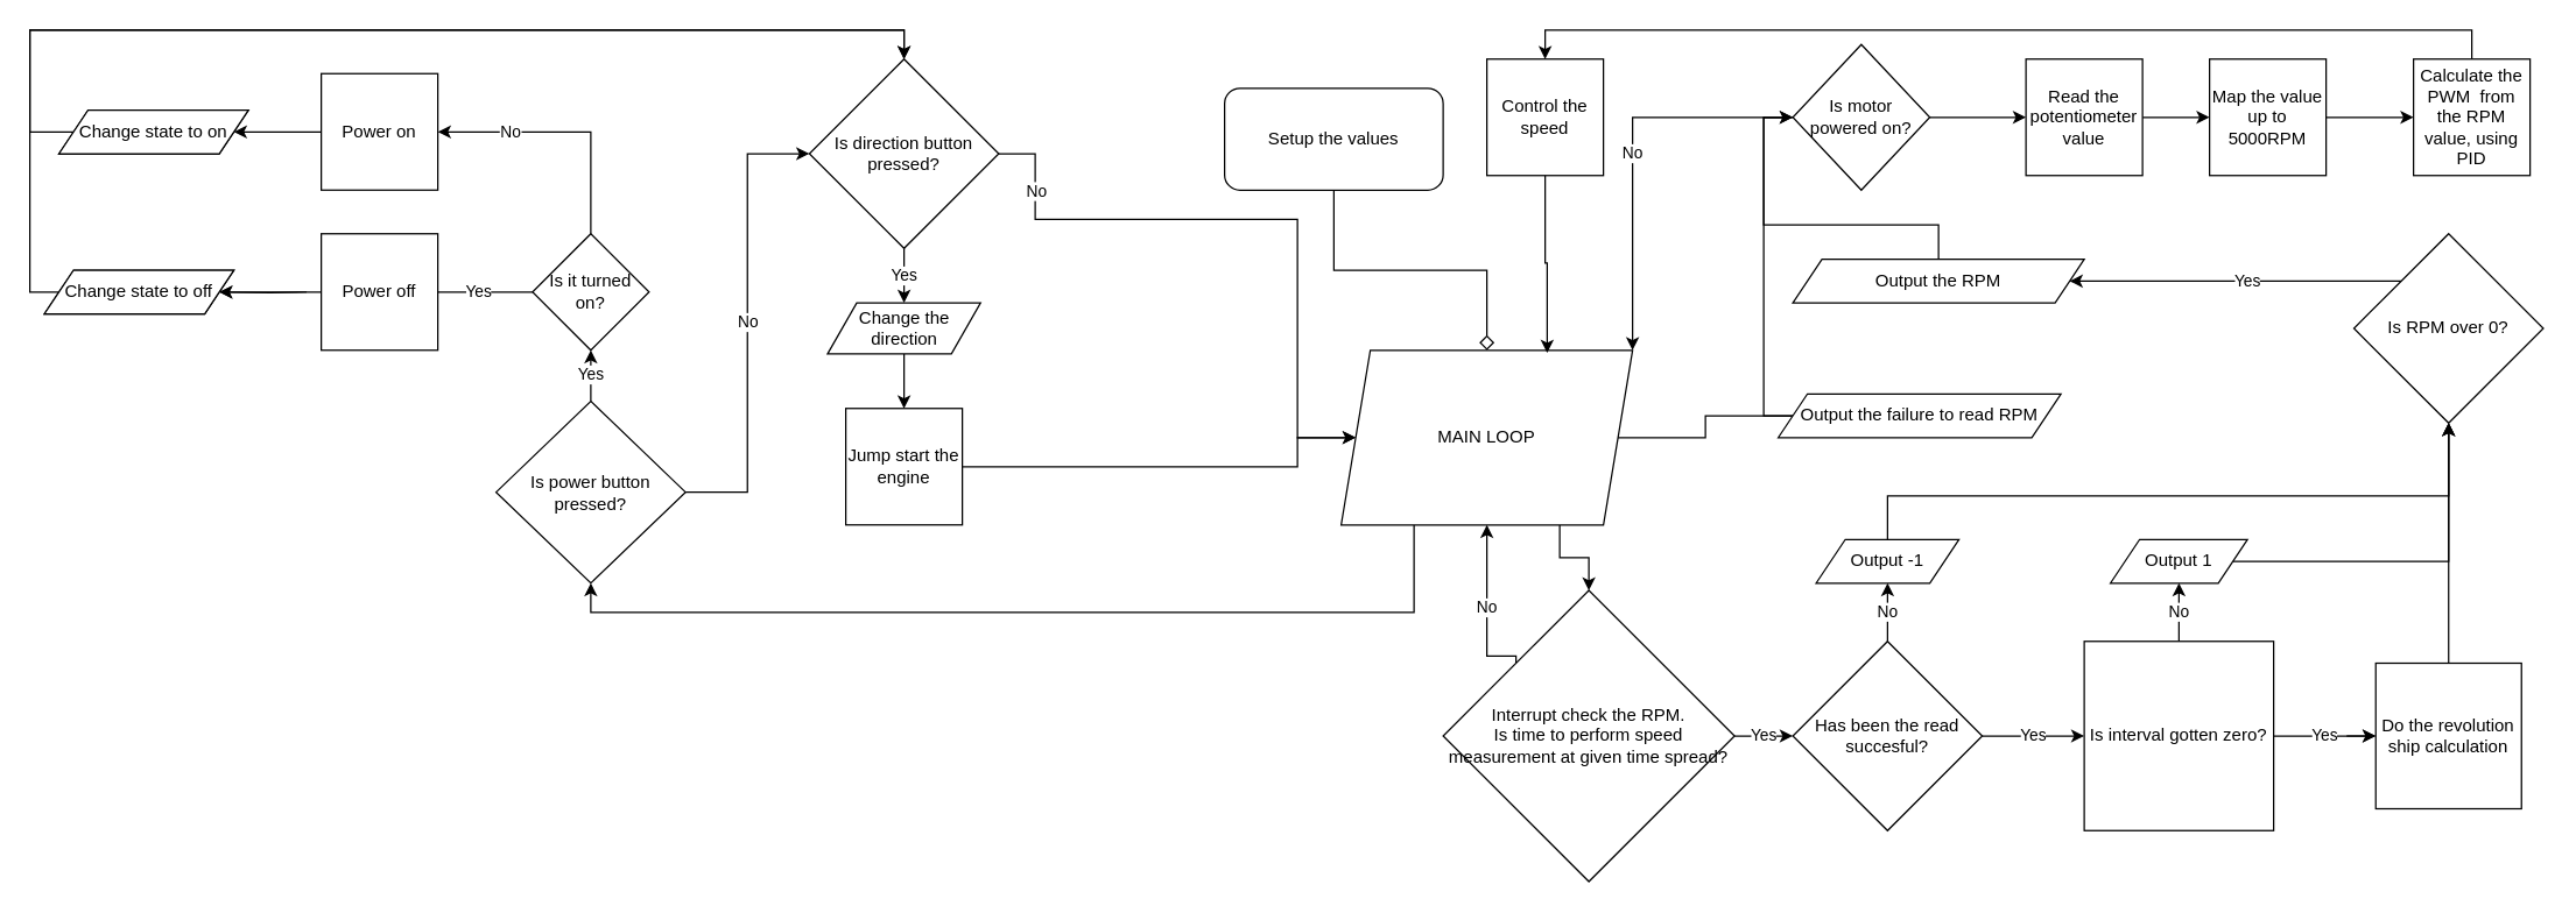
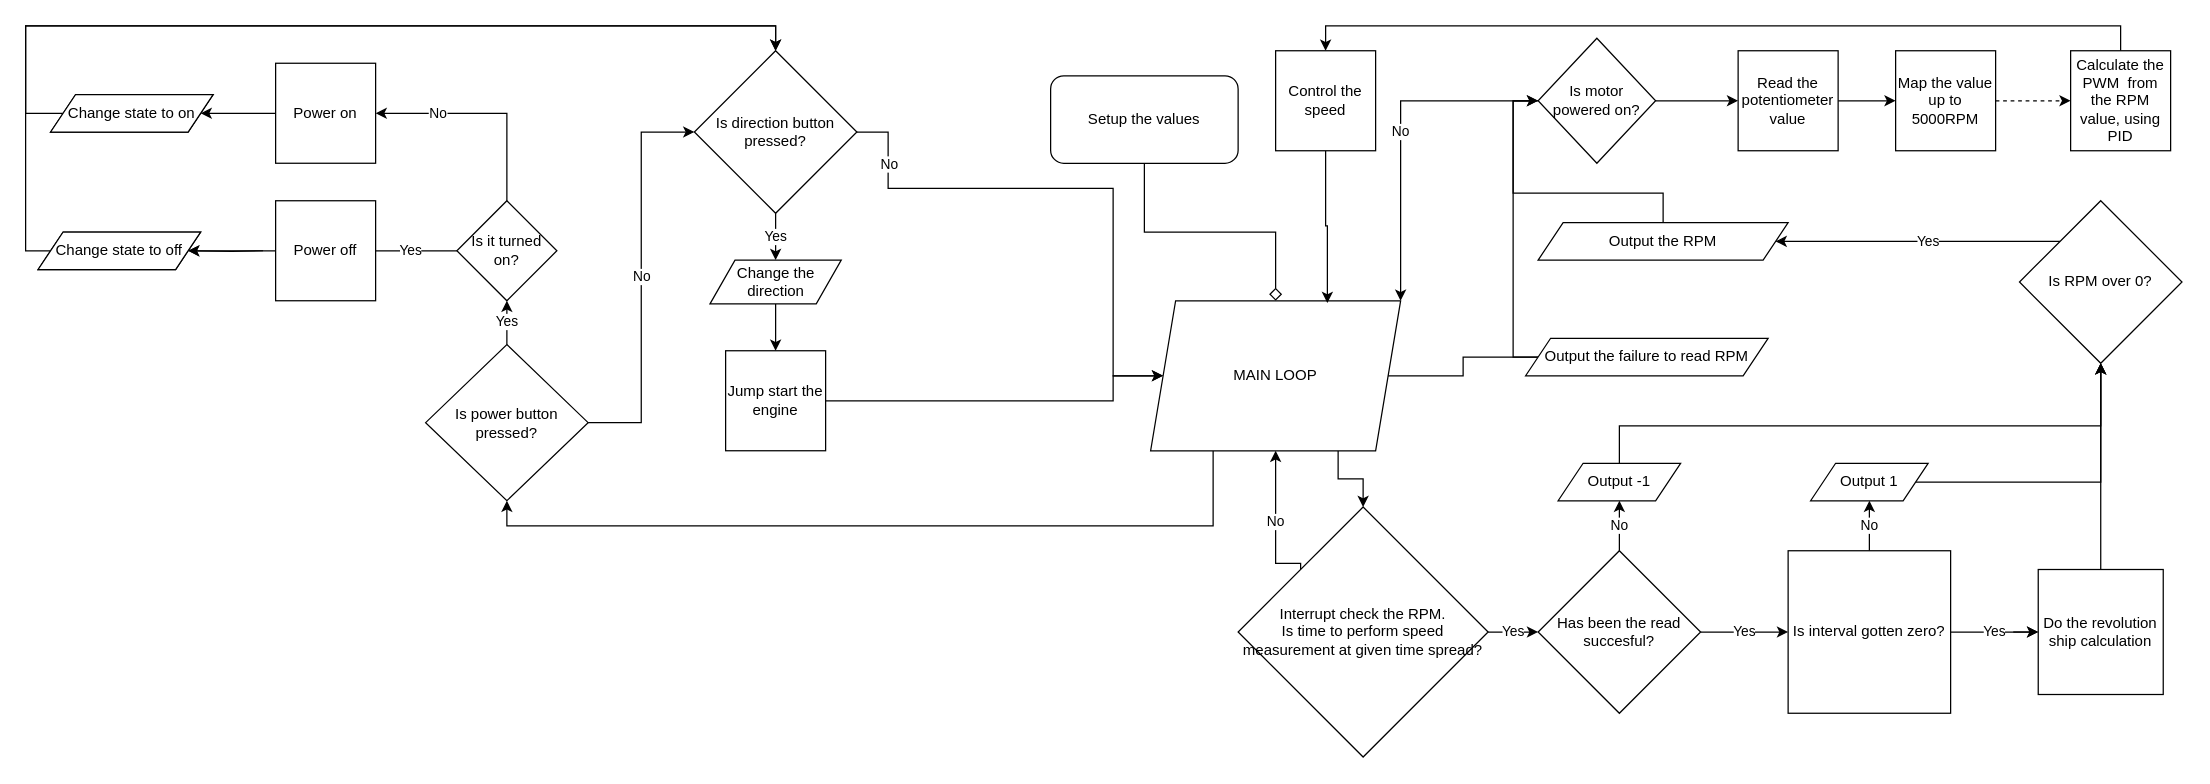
  <mxCell id="0" />
  <mxCell id="1" parent="0" />
  <mxCell id="2" value="" style="rounded=0;html=1;jettySize=auto;orthogonalLoop=1;fontSize=11;endArrow=diamond;endFill=0;endSize=8;strokeWidth=1;shadow=0;labelBackgroundColor=none;edgeStyle=orthogonalEdgeStyle;entryX=0.5;entryY=0;entryDx=0;entryDy=0;" edge="1" parent="1" source="3" target="6"><mxGeometry relative="1" as="geometry"><mxPoint x="1020" y="190" as="targetPoint" /></mxGeometry></mxCell>
  <mxCell id="3" value="Setup the values" style="rounded=1;whiteSpace=wrap;html=1;fontSize=12;glass=0;strokeWidth=1;shadow=0;" vertex="1" parent="1"><mxGeometry x="840" y="60" width="150" height="70" as="geometry" /></mxCell>
  <mxCell id="4" style="edgeStyle=orthogonalEdgeStyle;rounded=0;orthogonalLoop=1;jettySize=auto;html=1;exitX=0.25;exitY=1;exitDx=0;exitDy=0;entryX=0.5;entryY=1;entryDx=0;entryDy=0;" edge="1" parent="1" source="6" target="36"><mxGeometry relative="1" as="geometry"><mxPoint x="590" y="430" as="targetPoint" /></mxGeometry></mxCell>
  <mxCell id="5" style="edgeStyle=orthogonalEdgeStyle;rounded=0;orthogonalLoop=1;jettySize=auto;html=1;exitX=0.75;exitY=1;exitDx=0;exitDy=0;entryX=0.5;entryY=0;entryDx=0;entryDy=0;" edge="1" parent="1" source="6" target="9"><mxGeometry relative="1" as="geometry"><mxPoint x="1090" y="400" as="targetPoint" /></mxGeometry></mxCell>
  <mxCell id="6" value="MAIN LOOP" style="shape=parallelogram;perimeter=parallelogramPerimeter;whiteSpace=wrap;html=1;fixedSize=1;" vertex="1" parent="1"><mxGeometry x="920" y="240" width="200" height="120" as="geometry" /></mxCell>
  <mxCell id="7" value="Yes" style="edgeStyle=orthogonalEdgeStyle;rounded=0;orthogonalLoop=1;jettySize=auto;html=1;exitX=1;exitY=0.5;exitDx=0;exitDy=0;entryX=0;entryY=0.5;entryDx=0;entryDy=0;" edge="1" parent="1" source="9" target="12"><mxGeometry relative="1" as="geometry"><mxPoint x="1200" y="505" as="targetPoint" /></mxGeometry></mxCell>
  <mxCell id="8" value="No" style="edgeStyle=orthogonalEdgeStyle;rounded=0;orthogonalLoop=1;jettySize=auto;html=1;exitX=0;exitY=0;exitDx=0;exitDy=0;" edge="1" parent="1" source="9" target="6"><mxGeometry relative="1" as="geometry"><Array as="points"><mxPoint x="1040" y="450" /><mxPoint x="1020" y="450" /></Array></mxGeometry></mxCell>
  <mxCell id="9" value="&lt;div&gt;Interrupt check the RPM.&lt;/div&gt;&lt;div&gt;Is time to perform speed measurement at given time spread?&lt;br&gt;&lt;/div&gt;" style="rhombus;whiteSpace=wrap;html=1;" vertex="1" parent="1"><mxGeometry x="990" y="405" width="200" height="200" as="geometry" /></mxCell>
  <mxCell id="10" value="Yes" style="edgeStyle=orthogonalEdgeStyle;rounded=0;orthogonalLoop=1;jettySize=auto;html=1;exitX=1;exitY=0.5;exitDx=0;exitDy=0;entryX=0;entryY=0.5;entryDx=0;entryDy=0;" edge="1" parent="1" source="12" target="16"><mxGeometry relative="1" as="geometry" /></mxCell>
  <mxCell id="11" value="No" style="edgeStyle=orthogonalEdgeStyle;rounded=0;orthogonalLoop=1;jettySize=auto;html=1;" edge="1" parent="1" source="12" target="56"><mxGeometry relative="1" as="geometry" /></mxCell>
  <mxCell id="12" value="Has been the read succesful?" style="rhombus;whiteSpace=wrap;html=1;" vertex="1" parent="1"><mxGeometry x="1230" y="440" width="130" height="130" as="geometry" /></mxCell>
  <mxCell id="13" style="edgeStyle=orthogonalEdgeStyle;rounded=0;orthogonalLoop=1;jettySize=auto;html=1;exitX=1;exitY=0.5;exitDx=0;exitDy=0;entryX=0;entryY=0.5;entryDx=0;entryDy=0;" edge="1" parent="1" target="18"><mxGeometry relative="1" as="geometry"><mxPoint x="1610.09" y="505" as="sourcePoint" /></mxGeometry></mxCell>
  <mxCell id="14" value="No" style="edgeStyle=orthogonalEdgeStyle;rounded=0;orthogonalLoop=1;jettySize=auto;html=1;" edge="1" parent="1" source="16" target="58"><mxGeometry relative="1" as="geometry" /></mxCell>
  <mxCell id="15" value="Yes" style="edgeStyle=orthogonalEdgeStyle;rounded=0;orthogonalLoop=1;jettySize=auto;html=1;" edge="1" parent="1" source="16" target="18"><mxGeometry relative="1" as="geometry" /></mxCell>
  <mxCell id="16" value="Is interval gotten zero?" style="whiteSpace=wrap;html=1;rounded=0;" vertex="1" parent="1"><mxGeometry x="1430" y="440" width="130" height="130" as="geometry" /></mxCell>
  <mxCell id="17" style="edgeStyle=orthogonalEdgeStyle;rounded=0;orthogonalLoop=1;jettySize=auto;html=1;exitX=0.5;exitY=0;exitDx=0;exitDy=0;entryX=0.5;entryY=1;entryDx=0;entryDy=0;" edge="1" parent="1" source="18" target="23"><mxGeometry relative="1" as="geometry"><mxPoint x="1700.09" y="300" as="targetPoint" /></mxGeometry></mxCell>
  <mxCell id="18" value="&lt;div&gt;Do the revolution ship calculation&lt;/div&gt;" style="whiteSpace=wrap;html=1;aspect=fixed;" vertex="1" parent="1"><mxGeometry x="1630.09" y="455" width="100" height="100" as="geometry" /></mxCell>
  <mxCell id="19" style="edgeStyle=orthogonalEdgeStyle;rounded=0;orthogonalLoop=1;jettySize=auto;html=1;exitX=0;exitY=0;exitDx=0;exitDy=0;entryX=1;entryY=0.5;entryDx=0;entryDy=0;" edge="1" parent="1" source="23" target="25"><mxGeometry relative="1" as="geometry" /></mxCell>
  <mxCell id="20" value="&lt;div&gt;Yes&lt;/div&gt;" style="edgeLabel;html=1;align=center;verticalAlign=middle;resizable=0;points=[];" vertex="1" connectable="0" parent="19"><mxGeometry x="-0.287" y="2" relative="1" as="geometry"><mxPoint x="-25" y="-2" as="offset" /></mxGeometry></mxCell>
  <mxCell id="21" style="edgeStyle=orthogonalEdgeStyle;rounded=0;orthogonalLoop=1;jettySize=auto;html=1;entryX=1;entryY=0.5;entryDx=0;entryDy=0;" edge="1" parent="1" source="6" target="27"><mxGeometry relative="1" as="geometry"><mxPoint x="1460" y="260" as="targetPoint" /><Array as="points" /></mxGeometry></mxCell>
  <mxCell id="22" value="No" style="edgeLabel;html=1;align=center;verticalAlign=middle;resizable=0;points=[];" vertex="1" connectable="0" parent="21"><mxGeometry x="0.163" y="1" relative="1" as="geometry"><mxPoint x="-1" y="-1" as="offset" /></mxGeometry></mxCell>
  <mxCell id="23" value="Is RPM over 0?" style="rhombus;whiteSpace=wrap;html=1;" vertex="1" parent="1"><mxGeometry x="1615.09" y="160" width="130" height="130" as="geometry" /></mxCell>
  <mxCell id="24" style="edgeStyle=orthogonalEdgeStyle;rounded=0;orthogonalLoop=1;jettySize=auto;html=1;entryX=0;entryY=0.5;entryDx=0;entryDy=0;" edge="1" parent="1" source="25" target="61"><mxGeometry relative="1" as="geometry" /></mxCell>
  <mxCell id="25" value="Output the RPM" style="shape=parallelogram;perimeter=parallelogramPerimeter;whiteSpace=wrap;html=1;fixedSize=1;" vertex="1" parent="1"><mxGeometry x="1230" y="177.5" width="200" height="30" as="geometry" /></mxCell>
  <mxCell id="26" style="edgeStyle=orthogonalEdgeStyle;rounded=0;orthogonalLoop=1;jettySize=auto;html=1;entryX=0;entryY=0.5;entryDx=0;entryDy=0;" edge="1" parent="1" source="27" target="61"><mxGeometry relative="1" as="geometry"><Array as="points"><mxPoint x="1210" y="285" /><mxPoint x="1210" y="80" /></Array></mxGeometry></mxCell>
  <mxCell id="27" value="Output the failure to read RPM" style="shape=parallelogram;perimeter=parallelogramPerimeter;whiteSpace=wrap;html=1;fixedSize=1;" vertex="1" parent="1"><mxGeometry x="1220" y="270" width="194" height="30" as="geometry" /></mxCell>
  <mxCell id="28" value="" style="edgeStyle=orthogonalEdgeStyle;rounded=0;orthogonalLoop=1;jettySize=auto;html=1;" edge="1" parent="1"><mxGeometry relative="1" as="geometry"><mxPoint x="720" y="460" as="sourcePoint" /></mxGeometry></mxCell>
  <mxCell id="29" value="" style="edgeStyle=orthogonalEdgeStyle;rounded=0;orthogonalLoop=1;jettySize=auto;html=1;" edge="1" parent="1"><mxGeometry relative="1" as="geometry"><mxPoint x="580" y="460" as="sourcePoint" /></mxGeometry></mxCell>
  <mxCell id="30" style="edgeStyle=orthogonalEdgeStyle;rounded=0;orthogonalLoop=1;jettySize=auto;html=1;exitX=1;exitY=0.5;exitDx=0;exitDy=0;entryX=0;entryY=0.5;entryDx=0;entryDy=0;" edge="1" parent="1" source="33" target="6"><mxGeometry relative="1" as="geometry"><Array as="points"><mxPoint x="710" y="105" /><mxPoint x="710" y="150" /><mxPoint x="890" y="150" /><mxPoint x="890" y="300" /></Array></mxGeometry></mxCell>
  <mxCell id="31" value="&lt;div&gt;No&lt;/div&gt;" style="edgeLabel;html=1;align=center;verticalAlign=middle;resizable=0;points=[];" vertex="1" connectable="0" parent="30"><mxGeometry x="-0.572" relative="1" as="geometry"><mxPoint x="-24" y="-20" as="offset" /></mxGeometry></mxCell>
  <mxCell id="32" value="&lt;div&gt;Yes&lt;/div&gt;" style="edgeStyle=orthogonalEdgeStyle;rounded=0;orthogonalLoop=1;jettySize=auto;html=1;exitX=0.5;exitY=1;exitDx=0;exitDy=0;entryX=0.5;entryY=0;entryDx=0;entryDy=0;" edge="1" parent="1" source="33" target="43"><mxGeometry relative="1" as="geometry" /></mxCell>
  <mxCell id="33" value="Is direction button pressed? " style="rhombus;whiteSpace=wrap;html=1;" vertex="1" parent="1"><mxGeometry x="555" y="40" width="130" height="130" as="geometry" /></mxCell>
  <mxCell id="34" value="Yes" style="edgeStyle=orthogonalEdgeStyle;rounded=0;orthogonalLoop=1;jettySize=auto;html=1;exitX=0.5;exitY=0;exitDx=0;exitDy=0;entryX=0.5;entryY=1;entryDx=0;entryDy=0;" edge="1" parent="1" source="36" target="39"><mxGeometry relative="1" as="geometry" /></mxCell>
  <mxCell id="35" value="No" style="edgeStyle=orthogonalEdgeStyle;rounded=0;orthogonalLoop=1;jettySize=auto;html=1;exitX=1;exitY=0.5;exitDx=0;exitDy=0;entryX=0;entryY=0.5;entryDx=0;entryDy=0;" edge="1" parent="1" source="36" target="33"><mxGeometry relative="1" as="geometry" /></mxCell>
  <mxCell id="36" value="&lt;div&gt;Is power button pressed? &lt;/div&gt;" style="rhombus;whiteSpace=wrap;html=1;" vertex="1" parent="1"><mxGeometry x="340" y="275" width="130" height="125" as="geometry" /></mxCell>
  <mxCell id="37" value="No" style="edgeStyle=orthogonalEdgeStyle;rounded=0;orthogonalLoop=1;jettySize=auto;html=1;exitX=0.5;exitY=0;exitDx=0;exitDy=0;entryX=1;entryY=0.5;entryDx=0;entryDy=0;" edge="1" parent="1" source="39" target="47"><mxGeometry x="0.429" relative="1" as="geometry"><mxPoint x="405" y="110" as="targetPoint" /><mxPoint as="offset" /></mxGeometry></mxCell>
  <mxCell id="38" value="Yes" style="edgeStyle=orthogonalEdgeStyle;rounded=0;orthogonalLoop=1;jettySize=auto;html=1;exitX=0;exitY=0.5;exitDx=0;exitDy=0;entryX=1;entryY=0.5;entryDx=0;entryDy=0;" edge="1" parent="1" source="39"><mxGeometry relative="1" as="geometry"><mxPoint x="290" y="200" as="targetPoint" /></mxGeometry></mxCell>
  <mxCell id="39" value="Is it turned on?" style="rhombus;whiteSpace=wrap;html=1;" vertex="1" parent="1"><mxGeometry x="365" y="160" width="80" height="80" as="geometry" /></mxCell>
  <mxCell id="40" value="" style="edgeStyle=orthogonalEdgeStyle;rounded=0;orthogonalLoop=1;jettySize=auto;html=1;entryX=0;entryY=0.5;entryDx=0;entryDy=0;exitX=1;exitY=0.5;exitDx=0;exitDy=0;" edge="1" parent="1" source="41" target="6"><mxGeometry relative="1" as="geometry"><mxPoint x="705" y="235" as="targetPoint" /><Array as="points"><mxPoint x="890" y="320" /><mxPoint x="890" y="300" /></Array></mxGeometry></mxCell>
  <mxCell id="41" value="Jump start the engine" style="whiteSpace=wrap;html=1;aspect=fixed;rotation=0;" vertex="1" parent="1"><mxGeometry x="580" y="280" width="80" height="80" as="geometry" /></mxCell>
  <mxCell id="42" value="" style="edgeStyle=orthogonalEdgeStyle;rounded=0;orthogonalLoop=1;jettySize=auto;html=1;" edge="1" parent="1" source="43" target="41"><mxGeometry relative="1" as="geometry" /></mxCell>
  <mxCell id="43" value="Change the direction" style="shape=parallelogram;perimeter=parallelogramPerimeter;whiteSpace=wrap;html=1;fixedSize=1;" vertex="1" parent="1"><mxGeometry x="567.5" y="207.5" width="105" height="35" as="geometry" /></mxCell>
  <mxCell id="44" style="edgeStyle=orthogonalEdgeStyle;rounded=0;orthogonalLoop=1;jettySize=auto;html=1;exitX=0;exitY=0.5;exitDx=0;exitDy=0;entryX=1;entryY=0.5;entryDx=0;entryDy=0;" edge="1" parent="1" target="45"><mxGeometry relative="1" as="geometry"><mxPoint x="210" y="200" as="sourcePoint" /></mxGeometry></mxCell>
  <mxCell id="45" value="Change state to off" style="shape=parallelogram;perimeter=parallelogramPerimeter;whiteSpace=wrap;html=1;fixedSize=1;" vertex="1" parent="1"><mxGeometry x="30" y="185" width="130" height="30" as="geometry" /></mxCell>
  <mxCell id="46" style="edgeStyle=orthogonalEdgeStyle;rounded=0;orthogonalLoop=1;jettySize=auto;html=1;exitX=0;exitY=0.5;exitDx=0;exitDy=0;entryX=1;entryY=0.5;entryDx=0;entryDy=0;" edge="1" parent="1" source="47" target="48"><mxGeometry relative="1" as="geometry" /></mxCell>
  <mxCell id="47" value="Power on" style="whiteSpace=wrap;html=1;aspect=fixed;" vertex="1" parent="1"><mxGeometry x="220" y="50" width="80" height="80" as="geometry" /></mxCell>
  <mxCell id="48" value="Change state to off" style="shape=parallelogram;perimeter=parallelogramPerimeter;whiteSpace=wrap;html=1;fixedSize=1;" vertex="1" parent="1"><mxGeometry x="40" y="75" width="130" height="30" as="geometry" /></mxCell>
  <mxCell id="49" value="" style="edgeStyle=orthogonalEdgeStyle;rounded=0;orthogonalLoop=1;jettySize=auto;html=1;" edge="1" parent="1" source="50" target="52"><mxGeometry relative="1" as="geometry" /></mxCell>
  <mxCell id="50" value="Power off" style="whiteSpace=wrap;html=1;aspect=fixed;" vertex="1" parent="1"><mxGeometry x="220" y="160" width="80" height="80" as="geometry" /></mxCell>
  <mxCell id="51" style="edgeStyle=orthogonalEdgeStyle;rounded=0;orthogonalLoop=1;jettySize=auto;html=1;entryX=0.5;entryY=0;entryDx=0;entryDy=0;" edge="1" parent="1" source="52" target="33"><mxGeometry relative="1" as="geometry"><mxPoint x="460" y="90" as="targetPoint" /><Array as="points"><mxPoint x="20" y="200" /><mxPoint x="20" y="20" /><mxPoint x="620" y="20" /></Array></mxGeometry></mxCell>
  <mxCell id="52" value="Change state to off" style="shape=parallelogram;perimeter=parallelogramPerimeter;whiteSpace=wrap;html=1;fixedSize=1;" vertex="1" parent="1"><mxGeometry x="30" y="185" width="130" height="30" as="geometry" /></mxCell>
  <mxCell id="53" style="edgeStyle=orthogonalEdgeStyle;rounded=0;orthogonalLoop=1;jettySize=auto;html=1;exitX=0;exitY=0.5;exitDx=0;exitDy=0;entryX=0.5;entryY=0;entryDx=0;entryDy=0;" edge="1" parent="1" source="54" target="33"><mxGeometry relative="1" as="geometry"><mxPoint x="480" y="80" as="targetPoint" /><Array as="points"><mxPoint x="20" y="90" /><mxPoint x="20" y="20" /><mxPoint x="620" y="20" /></Array></mxGeometry></mxCell>
  <mxCell id="54" value="Change state to on" style="shape=parallelogram;perimeter=parallelogramPerimeter;whiteSpace=wrap;html=1;fixedSize=1;" vertex="1" parent="1"><mxGeometry x="40" y="75" width="130" height="30" as="geometry" /></mxCell>
  <mxCell id="55" style="edgeStyle=orthogonalEdgeStyle;rounded=0;orthogonalLoop=1;jettySize=auto;html=1;entryX=0.5;entryY=1;entryDx=0;entryDy=0;" edge="1" parent="1" source="56" target="23"><mxGeometry relative="1" as="geometry"><Array as="points"><mxPoint x="1295" y="340" /><mxPoint x="1680" y="340" /></Array></mxGeometry></mxCell>
  <mxCell id="56" value="Output -1" style="shape=parallelogram;perimeter=parallelogramPerimeter;whiteSpace=wrap;html=1;fixedSize=1;" vertex="1" parent="1"><mxGeometry x="1246" y="370" width="98" height="30" as="geometry" /></mxCell>
  <mxCell id="57" style="edgeStyle=orthogonalEdgeStyle;rounded=0;orthogonalLoop=1;jettySize=auto;html=1;exitX=1;exitY=0.5;exitDx=0;exitDy=0;" edge="1" parent="1" source="58" target="23"><mxGeometry relative="1" as="geometry"><mxPoint x="1580.09" y="385" as="sourcePoint" /></mxGeometry></mxCell>
  <mxCell id="58" value="Output 1" style="shape=parallelogram;perimeter=parallelogramPerimeter;whiteSpace=wrap;html=1;fixedSize=1;" vertex="1" parent="1"><mxGeometry x="1448" y="370" width="94" height="30" as="geometry" /></mxCell>
  <mxCell id="59" value="No" style="edgeStyle=orthogonalEdgeStyle;rounded=0;orthogonalLoop=1;jettySize=auto;html=1;entryX=1;entryY=0;entryDx=0;entryDy=0;" edge="1" parent="1" source="61" target="6"><mxGeometry relative="1" as="geometry" /></mxCell>
  <mxCell id="60" value="" style="edgeStyle=orthogonalEdgeStyle;rounded=0;orthogonalLoop=1;jettySize=auto;html=1;" edge="1" parent="1" source="61" target="63"><mxGeometry relative="1" as="geometry" /></mxCell>
  <mxCell id="61" value="Is motor powered on?" style="rhombus;whiteSpace=wrap;html=1;" vertex="1" parent="1"><mxGeometry x="1230" y="30" width="94" height="100" as="geometry" /></mxCell>
  <mxCell id="62" value="" style="edgeStyle=orthogonalEdgeStyle;rounded=0;orthogonalLoop=1;jettySize=auto;html=1;" edge="1" parent="1" source="63" target="65"><mxGeometry relative="1" as="geometry" /></mxCell>
  <mxCell id="63" value="Read the potentiometer value" style="whiteSpace=wrap;html=1;aspect=fixed;" vertex="1" parent="1"><mxGeometry x="1390" y="40" width="80" height="80" as="geometry" /></mxCell>
- <mxCell id="64" value="" style="edgeStyle=orthogonalEdgeStyle;rounded=0;orthogonalLoop=1;jettySize=auto;html=1;" edge="1" parent="1" source="65" target="67"><mxGeometry relative="1" as="geometry" /></mxCell>
+ <mxCell id="64" value="" style="edgeStyle=orthogonalEdgeStyle;rounded=0;orthogonalLoop=1;jettySize=auto;html=1;dashed=1;" edge="1" parent="1" source="65" target="67"><mxGeometry relative="1" as="geometry" /></mxCell>
  <mxCell id="65" value="Map the value up to 5000RPM" style="whiteSpace=wrap;html=1;aspect=fixed;" vertex="1" parent="1"><mxGeometry x="1516" y="40" width="80" height="80" as="geometry" /></mxCell>
  <mxCell id="66" style="edgeStyle=orthogonalEdgeStyle;rounded=0;orthogonalLoop=1;jettySize=auto;html=1;entryX=0.5;entryY=0;entryDx=0;entryDy=0;" edge="1" parent="1" source="67" target="69"><mxGeometry relative="1" as="geometry"><mxPoint x="1610" y="-60" as="targetPoint" /><Array as="points"><mxPoint x="1696" y="20" /><mxPoint x="1060" y="20" /></Array></mxGeometry></mxCell>
  <mxCell id="67" value="Calculate the PWM&amp;nbsp; from the RPM value, using PID" style="whiteSpace=wrap;html=1;aspect=fixed;" vertex="1" parent="1"><mxGeometry x="1656" y="40" width="80" height="80" as="geometry" /></mxCell>
  <mxCell id="68" style="edgeStyle=orthogonalEdgeStyle;rounded=0;orthogonalLoop=1;jettySize=auto;html=1;entryX=0.707;entryY=0.015;entryDx=0;entryDy=0;entryPerimeter=0;" edge="1" parent="1" source="69" target="6"><mxGeometry relative="1" as="geometry" /></mxCell>
  <mxCell id="69" value="Control the speed" style="whiteSpace=wrap;html=1;aspect=fixed;" vertex="1" parent="1"><mxGeometry x="1020" y="40" width="80" height="80" as="geometry" /></mxCell>
